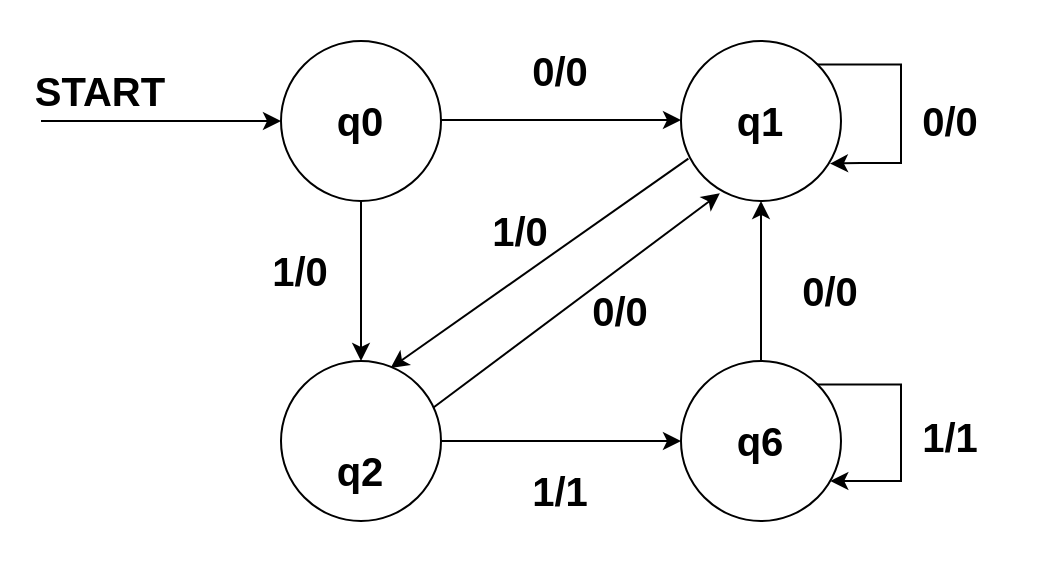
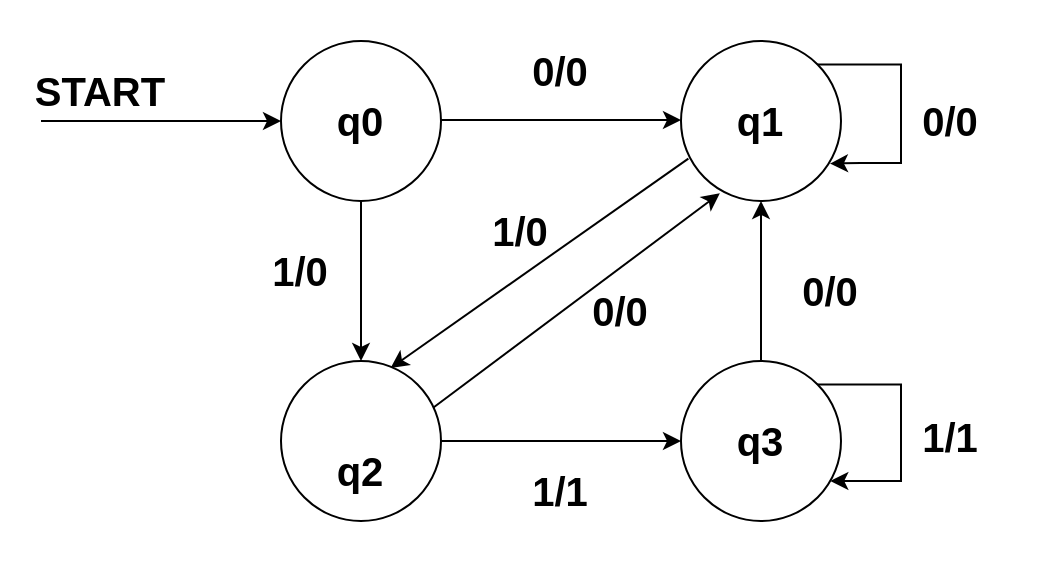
  <mxCell id="0" />
  <mxCell id="1" parent="0" />
  <mxCell id="2" value="" style="endArrow=classic;html=1;rounded=0;" edge="1" parent="1"><mxGeometry width="50" height="50" relative="1" as="geometry"><mxPoint x="20" y="60" as="sourcePoint" /><mxPoint x="140" y="60" as="targetPoint" /></mxGeometry></mxCell>
  <mxCell id="3" value="" style="ellipse;whiteSpace=wrap;html=1;aspect=fixed;" vertex="1" parent="1"><mxGeometry x="140" y="20" width="80" height="80" as="geometry" /></mxCell>
  <mxCell id="4" value="&lt;b&gt;q0&lt;/b&gt;" style="text;html=1;strokeColor=none;fillColor=none;align=center;verticalAlign=middle;whiteSpace=wrap;rounded=0;fontSize=20;" vertex="1" parent="1"><mxGeometry x="150" y="45" width="60" height="30" as="geometry" /></mxCell>
  <mxCell id="5" value="" style="endArrow=classic;html=1;rounded=0;" edge="1" parent="1"><mxGeometry width="50" height="50" relative="1" as="geometry"><mxPoint x="220" y="59.5" as="sourcePoint" /><mxPoint x="340" y="59.5" as="targetPoint" /></mxGeometry></mxCell>
  <mxCell id="6" style="edgeStyle=orthogonalEdgeStyle;rounded=0;orthogonalLoop=1;jettySize=auto;html=1;exitX=1;exitY=0;exitDx=0;exitDy=0;entryX=0.931;entryY=0.766;entryDx=0;entryDy=0;entryPerimeter=0;" edge="1" parent="1" source="7" target="7"><mxGeometry relative="1" as="geometry"><mxPoint x="430" y="80" as="targetPoint" /><Array as="points"><mxPoint x="450" y="32" /><mxPoint x="450" y="81" /><mxPoint x="430" y="81" /></Array></mxGeometry></mxCell>
  <mxCell id="7" value="" style="ellipse;whiteSpace=wrap;html=1;aspect=fixed;" vertex="1" parent="1"><mxGeometry x="340" y="20" width="80" height="80" as="geometry" /></mxCell>
  <mxCell id="8" value="&lt;b&gt;q1&lt;/b&gt;" style="text;html=1;strokeColor=none;fillColor=none;align=center;verticalAlign=middle;whiteSpace=wrap;rounded=0;fontSize=20;" vertex="1" parent="1"><mxGeometry x="350" y="45" width="60" height="30" as="geometry" /></mxCell>
  <mxCell id="9" value="&lt;b&gt;0/0&lt;/b&gt;" style="text;html=1;strokeColor=none;fillColor=none;align=center;verticalAlign=middle;whiteSpace=wrap;rounded=0;fontSize=20;" vertex="1" parent="1"><mxGeometry x="250" y="20" width="60" height="30" as="geometry" /></mxCell>
  <mxCell id="10" value="" style="endArrow=classic;html=1;rounded=0;exitX=0.5;exitY=1;exitDx=0;exitDy=0;" edge="1" parent="1" source="3"><mxGeometry width="50" height="50" relative="1" as="geometry"><mxPoint x="230" y="69.5" as="sourcePoint" /><mxPoint x="180" y="180" as="targetPoint" /></mxGeometry></mxCell>
  <mxCell id="11" value="" style="ellipse;whiteSpace=wrap;html=1;aspect=fixed;" vertex="1" parent="1"><mxGeometry x="140" y="180" width="80" height="80" as="geometry" /></mxCell>
  <mxCell id="12" value="&lt;b&gt;q2&lt;/b&gt;" style="text;html=1;strokeColor=none;fillColor=none;align=center;verticalAlign=middle;whiteSpace=wrap;rounded=0;fontSize=20;" vertex="1" parent="1"><mxGeometry x="150" y="220" width="60" height="30" as="geometry" /></mxCell>
  <mxCell id="13" value="&lt;b&gt;1/0&lt;/b&gt;" style="text;html=1;strokeColor=none;fillColor=none;align=center;verticalAlign=middle;whiteSpace=wrap;rounded=0;fontSize=20;" vertex="1" parent="1"><mxGeometry x="120" y="120" width="60" height="30" as="geometry" /></mxCell>
  <mxCell id="14" value="" style="endArrow=classic;html=1;rounded=0;exitX=1;exitY=0.5;exitDx=0;exitDy=0;" edge="1" parent="1" source="11"><mxGeometry width="50" height="50" relative="1" as="geometry"><mxPoint x="400" y="140" as="sourcePoint" /><mxPoint x="340" y="220" as="targetPoint" /></mxGeometry></mxCell>
  <mxCell id="15" value="&lt;b&gt;1/1&lt;/b&gt;" style="text;html=1;strokeColor=none;fillColor=none;align=center;verticalAlign=middle;whiteSpace=wrap;rounded=0;fontSize=20;" vertex="1" parent="1"><mxGeometry x="250" y="230" width="60" height="30" as="geometry" /></mxCell>
  <mxCell id="16" value="" style="endArrow=classic;html=1;rounded=0;exitX=0.046;exitY=0.735;exitDx=0;exitDy=0;entryX=0.685;entryY=0.044;entryDx=0;entryDy=0;entryPerimeter=0;exitPerimeter=0;" edge="1" parent="1" source="7" target="11"><mxGeometry width="50" height="50" relative="1" as="geometry"><mxPoint x="230" y="230" as="sourcePoint" /><mxPoint x="350" y="230" as="targetPoint" /></mxGeometry></mxCell>
  <mxCell id="17" value="&lt;b&gt;1/0&lt;/b&gt;" style="text;html=1;strokeColor=none;fillColor=none;align=center;verticalAlign=middle;whiteSpace=wrap;rounded=0;fontSize=20;" vertex="1" parent="1"><mxGeometry x="230" y="100" width="60" height="30" as="geometry" /></mxCell>
  <mxCell id="18" style="edgeStyle=orthogonalEdgeStyle;rounded=0;orthogonalLoop=1;jettySize=auto;html=1;exitX=1;exitY=0;exitDx=0;exitDy=0;" edge="1" parent="1" source="19" target="19"><mxGeometry relative="1" as="geometry"><mxPoint x="440" y="250" as="targetPoint" /><Array as="points"><mxPoint x="450" y="192" /><mxPoint x="450" y="240" /></Array></mxGeometry></mxCell>
  <mxCell id="19" value="" style="ellipse;whiteSpace=wrap;html=1;aspect=fixed;" vertex="1" parent="1"><mxGeometry x="340" y="180" width="80" height="80" as="geometry" /></mxCell>
  <mxCell id="20" value="&lt;b&gt;START&lt;/b&gt;" style="text;html=1;strokeColor=none;fillColor=none;align=center;verticalAlign=middle;whiteSpace=wrap;rounded=0;fontSize=20;" vertex="1" parent="1"><mxGeometry x="20" y="30" width="60" height="30" as="geometry" /></mxCell>
- <mxCell id="21" value="&lt;b&gt;q6&lt;/b&gt;" style="text;html=1;strokeColor=none;fillColor=none;align=center;verticalAlign=middle;whiteSpace=wrap;rounded=0;fontSize=20;" vertex="1" parent="1"><mxGeometry x="350" y="205" width="60" height="30" as="geometry" /></mxCell>
+ <mxCell id="21" value="&lt;b&gt;q3&lt;/b&gt;" style="text;html=1;strokeColor=none;fillColor=none;align=center;verticalAlign=middle;whiteSpace=wrap;rounded=0;fontSize=20;" vertex="1" parent="1"><mxGeometry x="350" y="205" width="60" height="30" as="geometry" /></mxCell>
  <mxCell id="22" value="" style="endArrow=classic;html=1;rounded=0;exitX=0.5;exitY=0;exitDx=0;exitDy=0;entryX=0.5;entryY=1;entryDx=0;entryDy=0;" edge="1" parent="1" source="19" target="7"><mxGeometry width="50" height="50" relative="1" as="geometry"><mxPoint x="362" y="98" as="sourcePoint" /><mxPoint x="218" y="202" as="targetPoint" /></mxGeometry></mxCell>
  <mxCell id="23" value="&lt;b&gt;0/0&lt;/b&gt;" style="text;html=1;strokeColor=none;fillColor=none;align=center;verticalAlign=middle;whiteSpace=wrap;rounded=0;fontSize=20;" vertex="1" parent="1"><mxGeometry x="385" y="130" width="60" height="30" as="geometry" /></mxCell>
  <mxCell id="24" value="&lt;b&gt;1/1&lt;/b&gt;" style="text;html=1;strokeColor=none;fillColor=none;align=center;verticalAlign=middle;whiteSpace=wrap;rounded=0;fontSize=20;" vertex="1" parent="1"><mxGeometry x="445" y="203" width="60" height="30" as="geometry" /></mxCell>
  <mxCell id="25" value="&lt;b&gt;0/0&lt;/b&gt;" style="text;html=1;strokeColor=none;fillColor=none;align=center;verticalAlign=middle;whiteSpace=wrap;rounded=0;fontSize=20;" vertex="1" parent="1"><mxGeometry x="445" y="45" width="60" height="30" as="geometry" /></mxCell>
  <mxCell id="26" value="" style="endArrow=classic;html=1;rounded=0;exitX=0.953;exitY=0.291;exitDx=0;exitDy=0;exitPerimeter=0;entryX=0.243;entryY=0.952;entryDx=0;entryDy=0;entryPerimeter=0;" edge="1" parent="1" source="11" target="7"><mxGeometry width="50" height="50" relative="1" as="geometry"><mxPoint x="354" y="89" as="sourcePoint" /><mxPoint x="360" y="110" as="targetPoint" /></mxGeometry></mxCell>
  <mxCell id="27" value="&lt;b&gt;0/0&lt;/b&gt;" style="text;html=1;strokeColor=none;fillColor=none;align=center;verticalAlign=middle;whiteSpace=wrap;rounded=0;fontSize=20;" vertex="1" parent="1"><mxGeometry x="280" y="140" width="60" height="30" as="geometry" /></mxCell>
